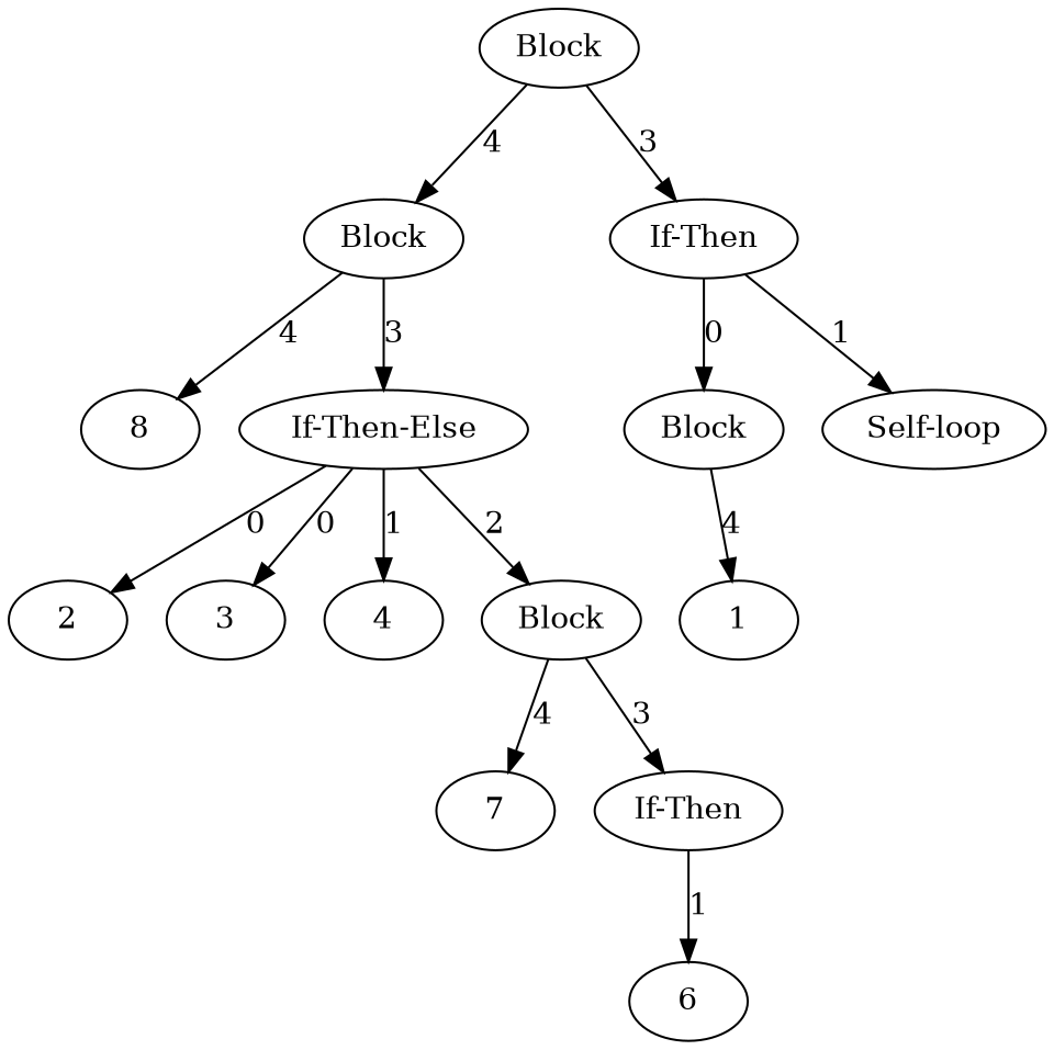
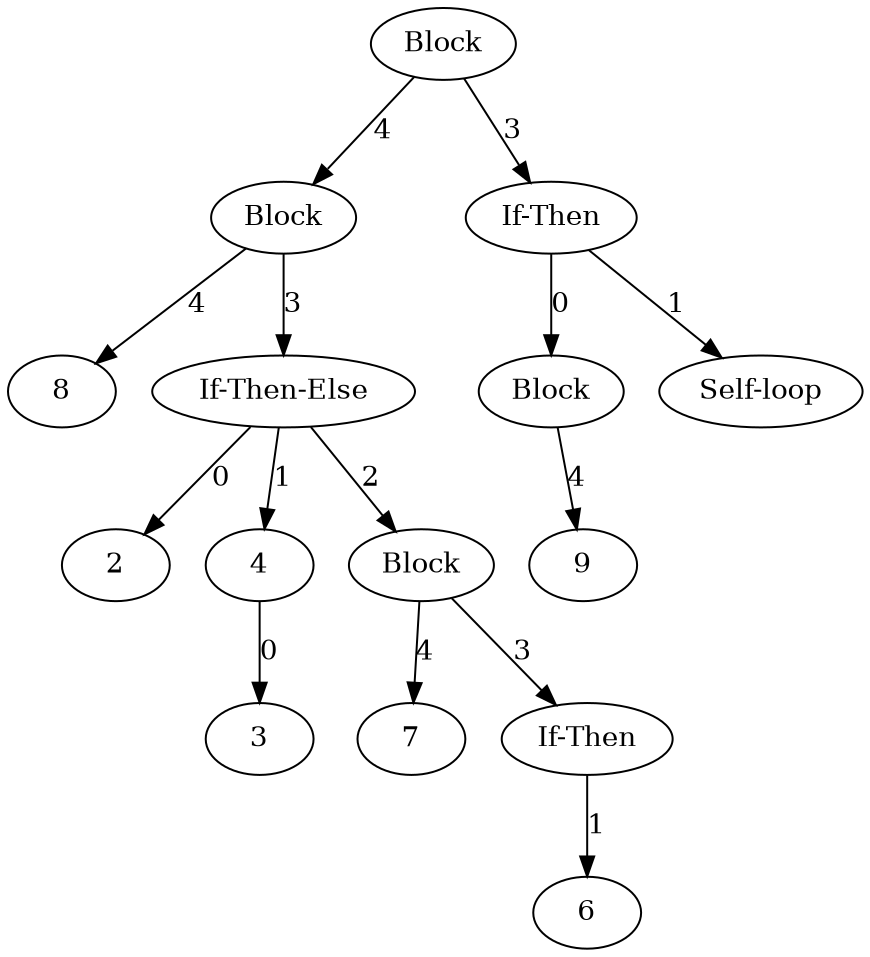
  digraph {
-   n1 [label=1]
+   n1 [label=9]
    n2 [label=2]
    n3 [label=3]
    n4 [label=4]
    n5 [label=6]
    n6 [label=7]
    n7 [label=8]
    n8 [label="If-Then"]
    n9 [label=Block]
    n10 [label=Block]
    n11 [label="If-Then-Else"]
    n12 [label=Block]
    n13 [label="Self-loop"]
    n14 [label="If-Then"]
    n15 [label=Block]
    n8 -> n5 [label=1]
    n9 -> n1 [label=4]
    n10 -> n6 [label=4]
    n10 -> n8 [label=3]
    n11 -> n2 [label=0]
-   n11 -> n3 [label=0]
+   n4 -> n3 [label=0]
    n11 -> n4 [label=1]
    n11 -> n10 [label=2]
    n12 -> n7 [label=4]
    n12 -> n11 [label=3]
    n14 -> n9 [label=0]
    n14 -> n13 [label=1]
    n15 -> n12 [label=4]
    n15 -> n14 [label=3]
  }
